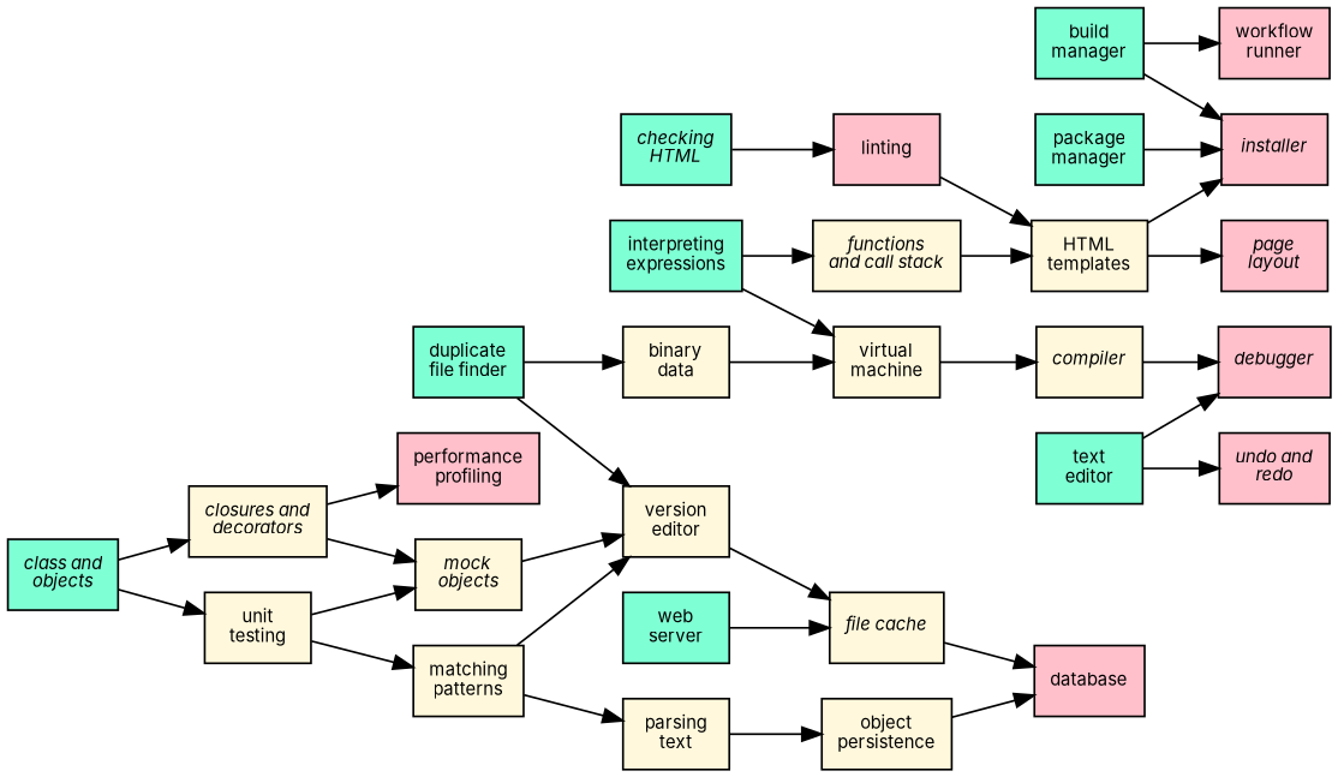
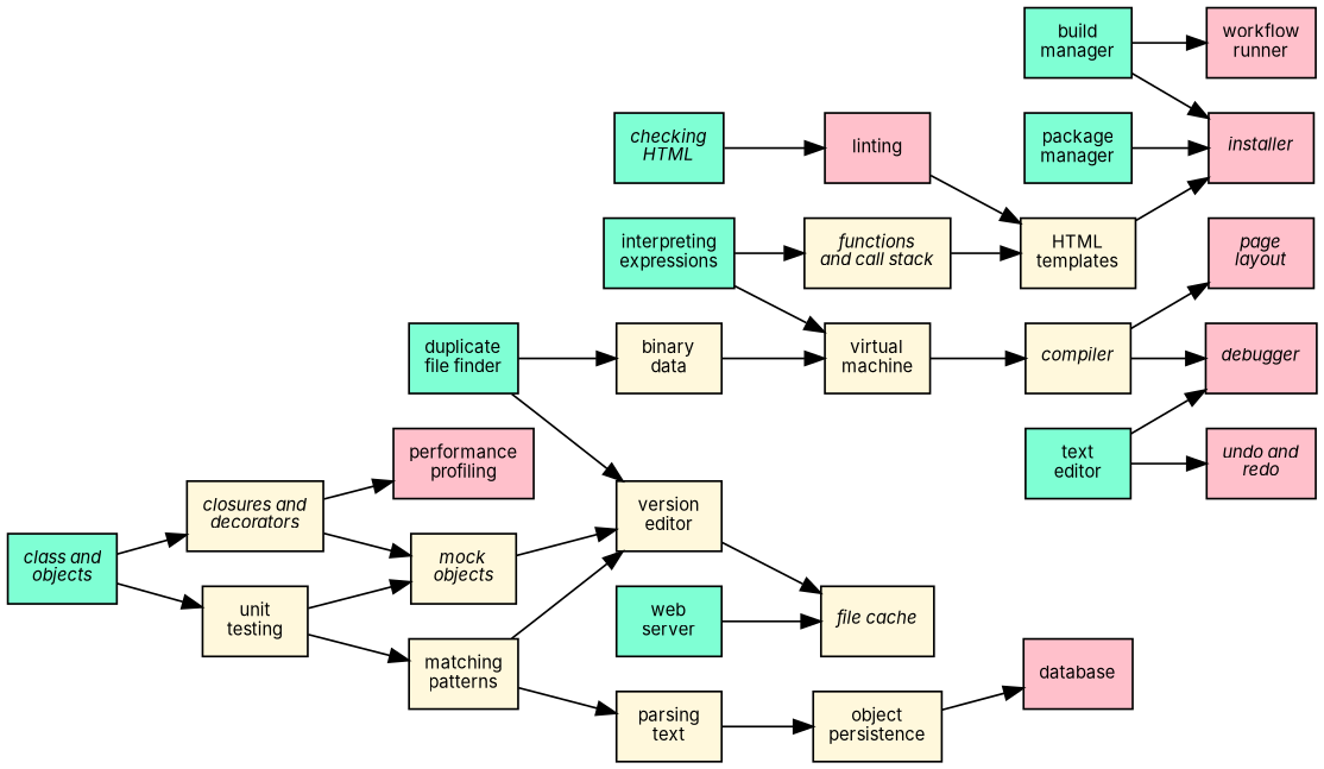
  digraph {
    fontname=Inter
    rankdir=RL
    node [fillcolor=cornsilk fontname=Inter fontsize=9 shape=box style=filled]
    edge [dir=back fontname=Inter]
    n1 [label=<version<br/>editor>]
    n2 [fillcolor=aquamarine label=<duplicate<br/>file finder>]
    n3 [label=<matching<br/>patterns>]
    n4 [label=<<i>mock<br/>objects</i>>]
    n5 [label=<unit<br/>testing>]
    n6 [label=<<i>closures and<br/>decorators</i>>]
    n7 [label=<binary<br/>data>]
    n8 [fillcolor=aquamarine label=<build<br/>manager>]
    n9 [label=<<i>file cache</i>>]
    n10 [fillcolor=aquamarine label=<web<br/>server>]
    n11 [fillcolor=aquamarine label=<<i>checking<br/>HTML</i>>]
    n12 [label=<<i>compiler</i>>]
    n13 [label=<virtual<br/>machine>]
    n14 [fillcolor=aquamarine label=<interpreting<br/>expressions>]
    n15 [fillcolor=pink label=<<i>debugger</i>>]
    n16 [fillcolor=aquamarine label=<text<br/>editor>]
    n17 [fillcolor=pink label=<database>]
    n18 [label=<object<br/>persistence>]
    n19 [label=<parsing<br/>text>]
    n20 [fillcolor=pink label=<workflow<br/>runner>]
    n21 [label=<<i>functions<br/>and call stack</i>>]
    n22 [fillcolor=aquamarine label=<<i>class and<br/>objects</i>>]
    n23 [fillcolor=pink label=<<i>installer</i>>]
    n24 [fillcolor=aquamarine label=<package<br/>manager>]
    n25 [label=<HTML<br/>templates>]
    n26 [fillcolor=pink label=<linting>]
    n27 [fillcolor=pink label=<<i>page<br/>layout</i>>]
    n28 [fillcolor=pink label=<performance<br/>profiling>]
    n29 [fillcolor=pink label=<<i>undo and<br/>redo</i>>]
    n1 -> n2
    n1 -> n3
    n1 -> n4
    n3 -> n5
    n4 -> n5
    n4 -> n6
    n5 -> n22
    n6 -> n22
    n7 -> n2
    n9 -> n1
    n9 -> n10
    n12 -> n13
    n13 -> n7
    n13 -> n14
    n15 -> n12
    n15 -> n16
-   n17 -> n9
    n17 -> n18
    n18 -> n19
    n19 -> n3
    n20 -> n8
    n21 -> n14
    n23 -> n8
    n23 -> n24
    n23 -> n25
    n25 -> n21
    n25 -> n26
    n26 -> n11
-   n27 -> n25
+   n27 -> n12
    n28 -> n6
    n29 -> n16
  }
